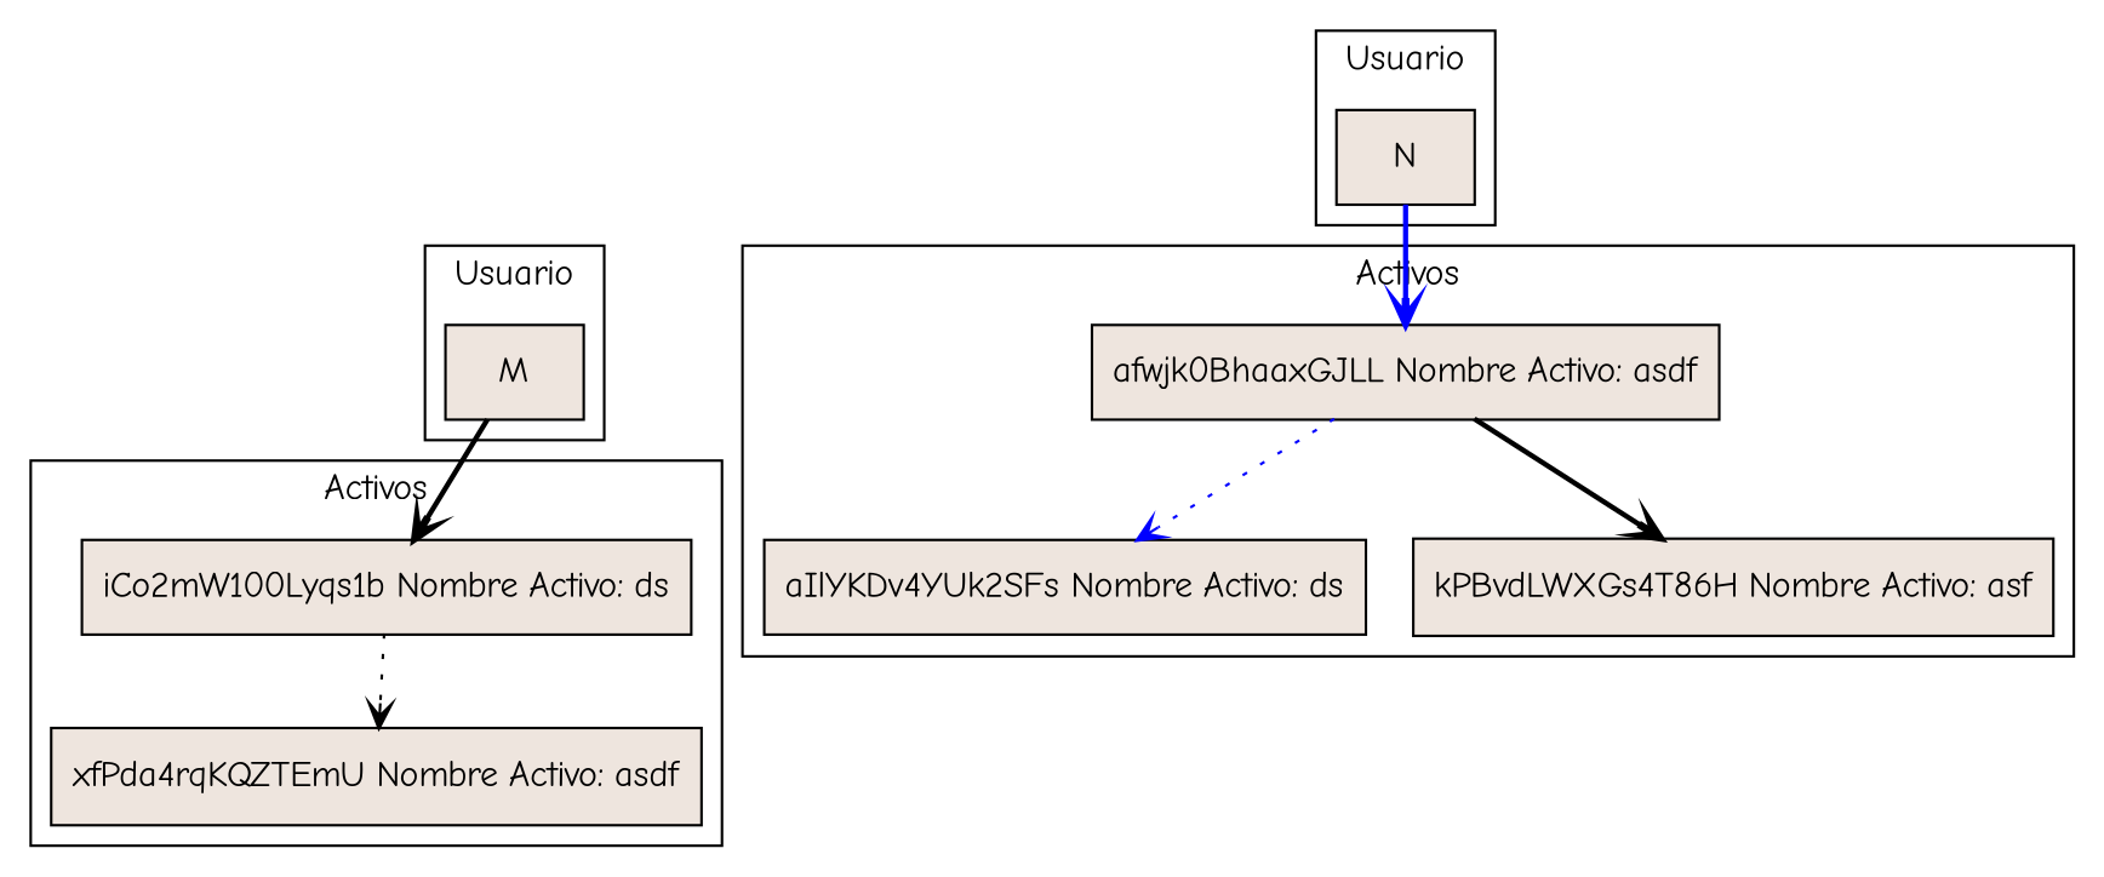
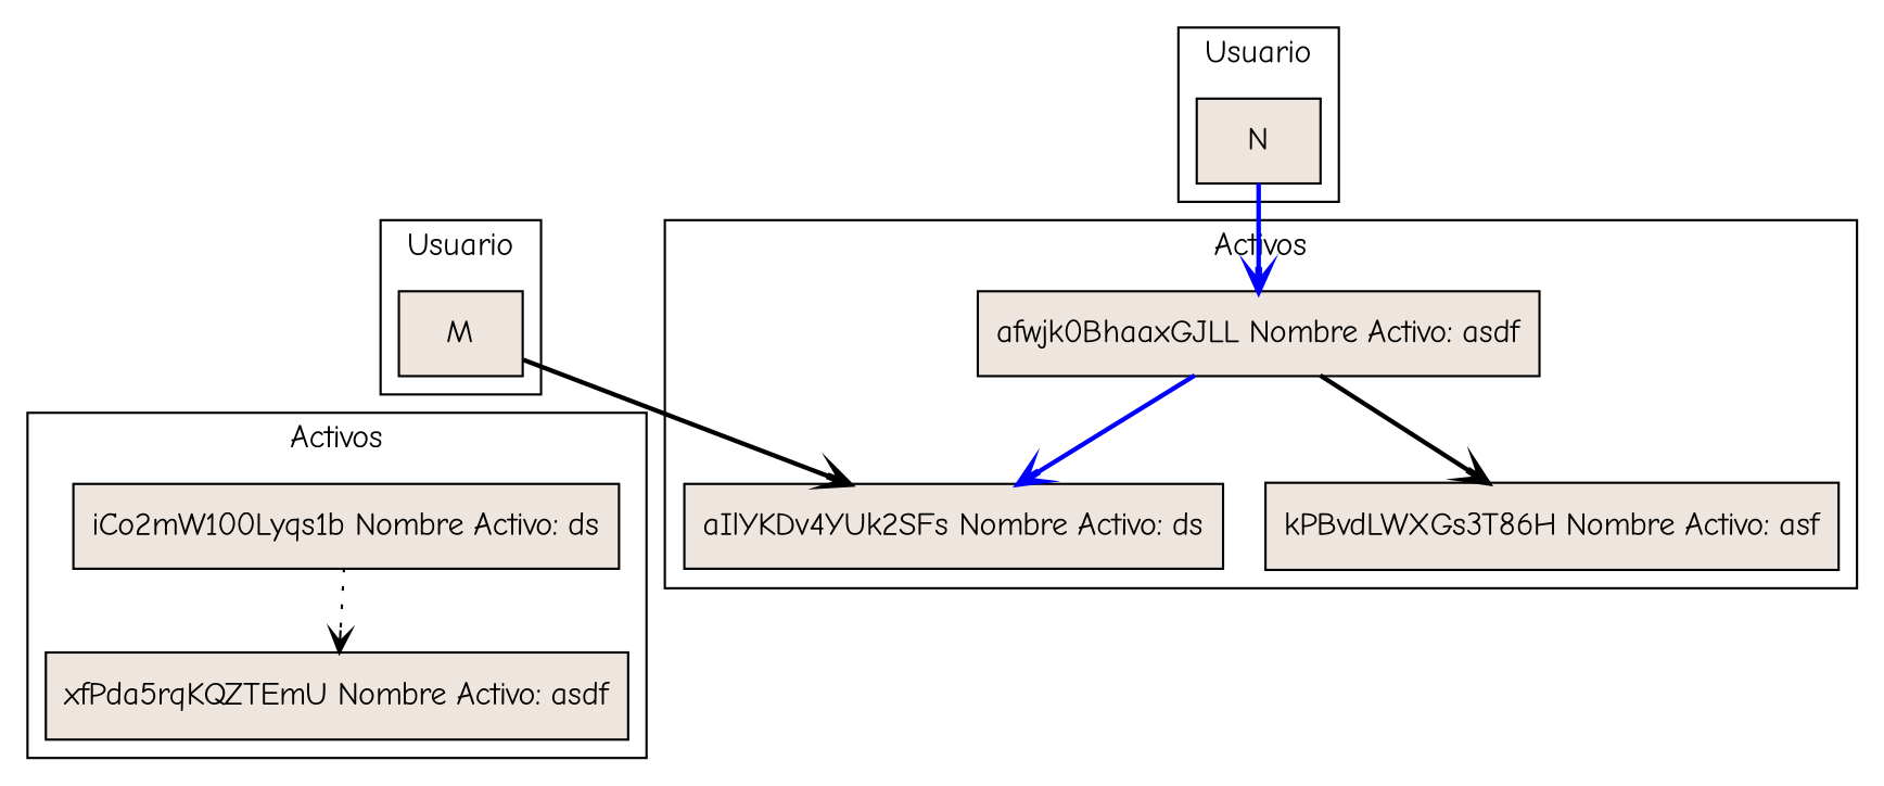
  digraph {
    compound=true
    fontname="Comic Neue"
    node [fillcolor=seashell2 fontname="Comic Neue" shape=record style=filled]
    edge [arrowhead=vee color=black fontname="Comic Neue" style=bold]
    n1 [label="iCo2mW100Lyqs1b Nombre Activo: ds"]
-   n2 [label="xfPda4rqKQZTEmU Nombre Activo: asdf"]
+   n2 [label="xfPda5rqKQZTEmU Nombre Activo: asdf"]
    n3 [label=M]
    n4 [label=N]
    n5 [label="afwjk0BhaaxGJLL Nombre Activo: asdf"]
    n6 [label="aIlYKDv4YUk2SFs Nombre Activo: ds"]
-   n7 [label="kPBvdLWXGs4T86H Nombre Activo: asf"]
+   n7 [label="kPBvdLWXGs3T86H Nombre Activo: asf"]
    subgraph cluster_1 {
      label=Activos
      n1
      n2
    }
    subgraph cluster_2 {
      label=Usuario
      n3
    }
    subgraph cluster_3 {
      label=Usuario
      n4
    }
    subgraph cluster_4 {
      label=Activos
      n5
      n6
      n7
    }
    n1 -> n2 [style=dotted]
-   n3 -> n1
+   n3 -> n6
    n4 -> n5 [color=blue]
-   n5 -> n6 [color=blue style=dotted]
+   n5 -> n6 [color=blue]
    n5 -> n7
  }
